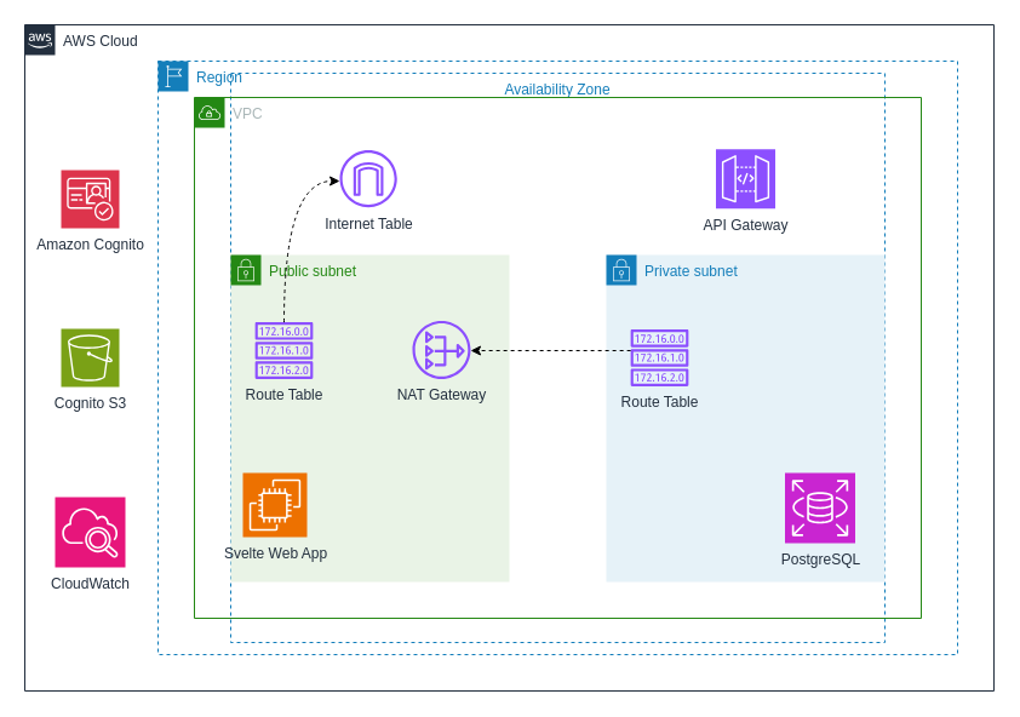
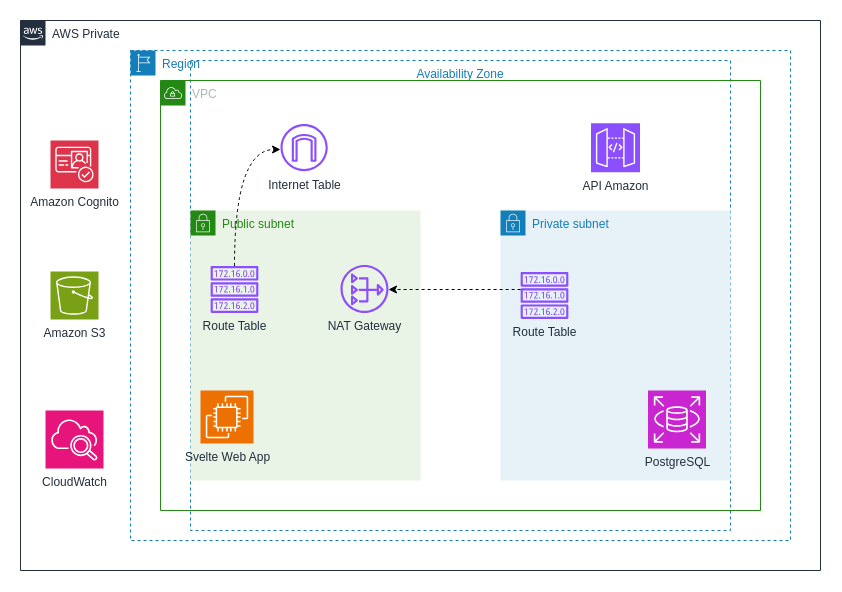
  <mxCell id="0" />
  <mxCell id="1" parent="0" />
  <mxCell id="2" value="Availability Zone" style="fillColor=none;strokeColor=#147EBA;dashed=1;verticalAlign=top;fontStyle=0;fontColor=#147EBA;whiteSpace=wrap;html=1;" parent="1" vertex="1"><mxGeometry x="190" y="60" width="540" height="470" as="geometry" /></mxCell>
- <mxCell id="3" value="AWS Cloud" style="points=[[0,0],[0.25,0],[0.5,0],[0.75,0],[1,0],[1,0.25],[1,0.5],[1,0.75],[1,1],[0.75,1],[0.5,1],[0.25,1],[0,1],[0,0.75],[0,0.5],[0,0.25]];outlineConnect=0;gradientColor=none;html=1;whiteSpace=wrap;fontSize=12;fontStyle=0;container=1;pointerEvents=0;collapsible=0;recursiveResize=0;shape=mxgraph.aws4.group;grIcon=mxgraph.aws4.group_aws_cloud_alt;strokeColor=#232F3E;fillColor=none;verticalAlign=top;align=left;spacingLeft=30;fontColor=#232F3E;dashed=0;" parent="1" vertex="1"><mxGeometry y="20" width="800" height="550" as="geometry" x="20" /></mxCell>
+ <mxCell id="3" value="AWS Private" style="points=[[0,0],[0.25,0],[0.5,0],[0.75,0],[1,0],[1,0.25],[1,0.5],[1,0.75],[1,1],[0.75,1],[0.5,1],[0.25,1],[0,1],[0,0.75],[0,0.5],[0,0.25]];outlineConnect=0;gradientColor=none;html=1;whiteSpace=wrap;fontSize=12;fontStyle=0;container=1;pointerEvents=0;collapsible=0;recursiveResize=0;shape=mxgraph.aws4.group;grIcon=mxgraph.aws4.group_aws_cloud_alt;strokeColor=#232F3E;fillColor=none;verticalAlign=top;align=left;spacingLeft=30;fontColor=#232F3E;dashed=0;" parent="1" vertex="1"><mxGeometry y="20" width="800" height="550" as="geometry" x="20" /></mxCell>
  <mxCell id="4" value="Region" style="points=[[0,0],[0.25,0],[0.5,0],[0.75,0],[1,0],[1,0.25],[1,0.5],[1,0.75],[1,1],[0.75,1],[0.5,1],[0.25,1],[0,1],[0,0.75],[0,0.5],[0,0.25]];outlineConnect=0;gradientColor=none;html=1;whiteSpace=wrap;fontSize=12;fontStyle=0;container=1;pointerEvents=0;collapsible=0;recursiveResize=0;shape=mxgraph.aws4.group;grIcon=mxgraph.aws4.group_region;strokeColor=#147EBA;fillColor=none;verticalAlign=top;align=left;spacingLeft=30;fontColor=#147EBA;dashed=1;" parent="3" vertex="1"><mxGeometry x="110" y="30" width="660" height="490" as="geometry" /></mxCell>
  <mxCell id="5" value="Amazon Cognito" style="sketch=0;points=[[0,0,0],[0.25,0,0],[0.5,0,0],[0.75,0,0],[1,0,0],[0,1,0],[0.25,1,0],[0.5,1,0],[0.75,1,0],[1,1,0],[0,0.25,0],[0,0.5,0],[0,0.75,0],[1,0.25,0],[1,0.5,0],[1,0.75,0]];outlineConnect=0;fontColor=#232F3E;fillColor=#DD344C;strokeColor=#ffffff;dashed=0;verticalLabelPosition=bottom;verticalAlign=top;align=center;html=1;fontSize=12;fontStyle=0;aspect=fixed;shape=mxgraph.aws4.resourceIcon;resIcon=mxgraph.aws4.cognito;" parent="3" vertex="1"><mxGeometry x="30" y="120" width="48" height="48" as="geometry" /></mxCell>
- <mxCell id="6" value="Cognito S3" style="sketch=0;points=[[0,0,0],[0.25,0,0],[0.5,0,0],[0.75,0,0],[1,0,0],[0,1,0],[0.25,1,0],[0.5,1,0],[0.75,1,0],[1,1,0],[0,0.25,0],[0,0.5,0],[0,0.75,0],[1,0.25,0],[1,0.5,0],[1,0.75,0]];outlineConnect=0;fontColor=#232F3E;fillColor=#7AA116;strokeColor=#ffffff;dashed=0;verticalLabelPosition=bottom;verticalAlign=top;align=center;html=1;fontSize=12;fontStyle=0;aspect=fixed;shape=mxgraph.aws4.resourceIcon;resIcon=mxgraph.aws4.s3;" parent="3" vertex="1"><mxGeometry x="30" y="251" width="48" height="48" as="geometry" /></mxCell>
+ <mxCell id="6" value="Amazon S3" style="sketch=0;points=[[0,0,0],[0.25,0,0],[0.5,0,0],[0.75,0,0],[1,0,0],[0,1,0],[0.25,1,0],[0.5,1,0],[0.75,1,0],[1,1,0],[0,0.25,0],[0,0.5,0],[0,0.75,0],[1,0.25,0],[1,0.5,0],[1,0.75,0]];outlineConnect=0;fontColor=#232F3E;fillColor=#7AA116;strokeColor=#ffffff;dashed=0;verticalLabelPosition=bottom;verticalAlign=top;align=center;html=1;fontSize=12;fontStyle=0;aspect=fixed;shape=mxgraph.aws4.resourceIcon;resIcon=mxgraph.aws4.s3;" parent="3" vertex="1"><mxGeometry x="30" y="251" width="48" height="48" as="geometry" /></mxCell>
  <mxCell id="7" value="CloudWatch" style="sketch=0;points=[[0,0,0],[0.25,0,0],[0.5,0,0],[0.75,0,0],[1,0,0],[0,1,0],[0.25,1,0],[0.5,1,0],[0.75,1,0],[1,1,0],[0,0.25,0],[0,0.5,0],[0,0.75,0],[1,0.25,0],[1,0.5,0],[1,0.75,0]];points=[[0,0,0],[0.25,0,0],[0.5,0,0],[0.75,0,0],[1,0,0],[0,1,0],[0.25,1,0],[0.5,1,0],[0.75,1,0],[1,1,0],[0,0.25,0],[0,0.5,0],[0,0.75,0],[1,0.25,0],[1,0.5,0],[1,0.75,0]];outlineConnect=0;fontColor=#232F3E;fillColor=#E7157B;strokeColor=#ffffff;dashed=0;verticalLabelPosition=bottom;verticalAlign=top;align=center;html=1;fontSize=12;fontStyle=0;aspect=fixed;shape=mxgraph.aws4.resourceIcon;resIcon=mxgraph.aws4.cloudwatch_2;" vertex="1" parent="3"><mxGeometry x="25" y="390" width="58" height="58" as="geometry" /></mxCell>
  <mxCell id="8" value="VPC" style="points=[[0,0],[0.25,0],[0.5,0],[0.75,0],[1,0],[1,0.25],[1,0.5],[1,0.75],[1,1],[0.75,1],[0.5,1],[0.25,1],[0,1],[0,0.75],[0,0.5],[0,0.25]];outlineConnect=0;gradientColor=none;html=1;whiteSpace=wrap;fontSize=12;fontStyle=0;container=1;pointerEvents=0;collapsible=0;recursiveResize=0;shape=mxgraph.aws4.group;grIcon=mxgraph.aws4.group_vpc;strokeColor=#248814;fillColor=none;verticalAlign=top;align=left;spacingLeft=30;fontColor=#AAB7B8;dashed=0;" parent="1" vertex="1"><mxGeometry x="160" y="80" width="600" height="430" as="geometry" /></mxCell>
  <mxCell id="9" value="Private subnet" style="points=[[0,0],[0.25,0],[0.5,0],[0.75,0],[1,0],[1,0.25],[1,0.5],[1,0.75],[1,1],[0.75,1],[0.5,1],[0.25,1],[0,1],[0,0.75],[0,0.5],[0,0.25]];outlineConnect=0;gradientColor=none;html=1;whiteSpace=wrap;fontSize=12;fontStyle=0;container=1;pointerEvents=0;collapsible=0;recursiveResize=0;shape=mxgraph.aws4.group;grIcon=mxgraph.aws4.group_security_group;grStroke=0;strokeColor=#147EBA;fillColor=#E6F2F8;verticalAlign=top;align=left;spacingLeft=30;fontColor=#147EBA;dashed=0;" parent="8" vertex="1"><mxGeometry x="340" y="130" width="230" height="270" as="geometry" /></mxCell>
  <mxCell id="10" value="Route Table" style="sketch=0;outlineConnect=0;fontColor=#232F3E;gradientColor=none;fillColor=#8C4FFF;strokeColor=none;dashed=0;verticalLabelPosition=bottom;verticalAlign=top;align=center;html=1;fontSize=12;fontStyle=0;aspect=fixed;pointerEvents=1;shape=mxgraph.aws4.route_table;" parent="9" vertex="1"><mxGeometry x="20" y="61.62" width="48" height="46.77" as="geometry" /></mxCell>
  <mxCell id="11" value="PostgreSQL" style="sketch=0;points=[[0,0,0],[0.25,0,0],[0.5,0,0],[0.75,0,0],[1,0,0],[0,1,0],[0.25,1,0],[0.5,1,0],[0.75,1,0],[1,1,0],[0,0.25,0],[0,0.5,0],[0,0.75,0],[1,0.25,0],[1,0.5,0],[1,0.75,0]];outlineConnect=0;fontColor=#232F3E;fillColor=#C925D1;strokeColor=#ffffff;dashed=0;verticalLabelPosition=bottom;verticalAlign=top;align=center;html=1;fontSize=12;fontStyle=0;aspect=fixed;shape=mxgraph.aws4.resourceIcon;resIcon=mxgraph.aws4.rds;" vertex="1" parent="9"><mxGeometry x="147.5" y="180" width="58" height="58" as="geometry" /></mxCell>
  <mxCell id="12" value="Public subnet" style="points=[[0,0],[0.25,0],[0.5,0],[0.75,0],[1,0],[1,0.25],[1,0.5],[1,0.75],[1,1],[0.75,1],[0.5,1],[0.25,1],[0,1],[0,0.75],[0,0.5],[0,0.25]];outlineConnect=0;gradientColor=none;html=1;whiteSpace=wrap;fontSize=12;fontStyle=0;container=1;pointerEvents=0;collapsible=0;recursiveResize=0;shape=mxgraph.aws4.group;grIcon=mxgraph.aws4.group_security_group;grStroke=0;strokeColor=#248814;fillColor=#E9F3E6;verticalAlign=top;align=left;spacingLeft=30;fontColor=#248814;dashed=0;" parent="8" vertex="1"><mxGeometry x="30" y="130" width="230" height="270" as="geometry" /></mxCell>
  <mxCell id="13" value="NAT Gateway" style="sketch=0;outlineConnect=0;fontColor=#232F3E;gradientColor=none;fillColor=#8C4FFF;strokeColor=none;dashed=0;verticalLabelPosition=bottom;verticalAlign=top;align=center;html=1;fontSize=12;fontStyle=0;aspect=fixed;pointerEvents=1;shape=mxgraph.aws4.nat_gateway;" parent="12" vertex="1"><mxGeometry x="150" y="54.38" width="48" height="48" as="geometry" /></mxCell>
  <mxCell id="14" value="Route Table" style="sketch=0;outlineConnect=0;fontColor=#232F3E;gradientColor=none;fillColor=#8C4FFF;strokeColor=none;dashed=0;verticalLabelPosition=bottom;verticalAlign=top;align=center;html=1;fontSize=12;fontStyle=0;aspect=fixed;pointerEvents=1;shape=mxgraph.aws4.route_table;" parent="12" vertex="1"><mxGeometry x="20" y="55.61" width="48" height="46.77" as="geometry" /></mxCell>
  <mxCell id="15" value="Svelte Web App" style="sketch=0;points=[[0,0,0],[0.25,0,0],[0.5,0,0],[0.75,0,0],[1,0,0],[0,1,0],[0.25,1,0],[0.5,1,0],[0.75,1,0],[1,1,0],[0,0.25,0],[0,0.5,0],[0,0.75,0],[1,0.25,0],[1,0.5,0],[1,0.75,0]];outlineConnect=0;fontColor=#232F3E;fillColor=#ED7100;strokeColor=#ffffff;dashed=0;verticalLabelPosition=bottom;verticalAlign=top;align=center;html=1;fontSize=12;fontStyle=0;aspect=fixed;shape=mxgraph.aws4.resourceIcon;resIcon=mxgraph.aws4.ec2;" parent="12" vertex="1"><mxGeometry x="10" y="180" width="53" height="53" as="geometry" /></mxCell>
- <mxCell id="16" value="API Gateway" style="sketch=0;points=[[0,0,0],[0.25,0,0],[0.5,0,0],[0.75,0,0],[1,0,0],[0,1,0],[0.25,1,0],[0.5,1,0],[0.75,1,0],[1,1,0],[0,0.25,0],[0,0.5,0],[0,0.75,0],[1,0.25,0],[1,0.5,0],[1,0.75,0]];outlineConnect=0;fontColor=#232F3E;fillColor=#8C4FFF;strokeColor=#ffffff;dashed=0;verticalLabelPosition=bottom;verticalAlign=top;align=center;html=1;fontSize=12;fontStyle=0;aspect=fixed;shape=mxgraph.aws4.resourceIcon;resIcon=mxgraph.aws4.api_gateway;" parent="8" vertex="1"><mxGeometry x="430.5" y="42.63" width="49" height="49" as="geometry" /></mxCell>
+ <mxCell id="16" value="API Amazon" style="sketch=0;points=[[0,0,0],[0.25,0,0],[0.5,0,0],[0.75,0,0],[1,0,0],[0,1,0],[0.25,1,0],[0.5,1,0],[0.75,1,0],[1,1,0],[0,0.25,0],[0,0.5,0],[0,0.75,0],[1,0.25,0],[1,0.5,0],[1,0.75,0]];outlineConnect=0;fontColor=#232F3E;fillColor=#8C4FFF;strokeColor=#ffffff;dashed=0;verticalLabelPosition=bottom;verticalAlign=top;align=center;html=1;fontSize=12;fontStyle=0;aspect=fixed;shape=mxgraph.aws4.resourceIcon;resIcon=mxgraph.aws4.api_gateway;" parent="8" vertex="1"><mxGeometry x="430.5" y="42.63" width="49" height="49" as="geometry" /></mxCell>
  <mxCell id="17" value="Internet Table" style="sketch=0;outlineConnect=0;fontColor=#232F3E;gradientColor=none;fillColor=#8C4FFF;strokeColor=none;dashed=0;verticalLabelPosition=bottom;verticalAlign=top;align=center;html=1;fontSize=12;fontStyle=0;aspect=fixed;pointerEvents=1;shape=mxgraph.aws4.internet_gateway;" parent="8" vertex="1"><mxGeometry x="120" y="43.5" width="47.25" height="47.25" as="geometry" /></mxCell>
  <mxCell id="18" style="edgeStyle=orthogonalEdgeStyle;rounded=0;orthogonalLoop=1;jettySize=auto;html=1;dashed=1;" parent="8" source="10" target="13" edge="1"><mxGeometry relative="1" as="geometry"><Array as="points"><mxPoint x="330" y="209" /><mxPoint x="330" y="209" /></Array></mxGeometry></mxCell>
  <mxCell id="19" style="edgeStyle=orthogonalEdgeStyle;orthogonalLoop=1;jettySize=auto;html=1;strokeColor=default;dashed=1;curved=1;" parent="8" source="14" target="17" edge="1"><mxGeometry relative="1" as="geometry"><Array as="points"><mxPoint x="74" y="69" /></Array></mxGeometry></mxCell>
